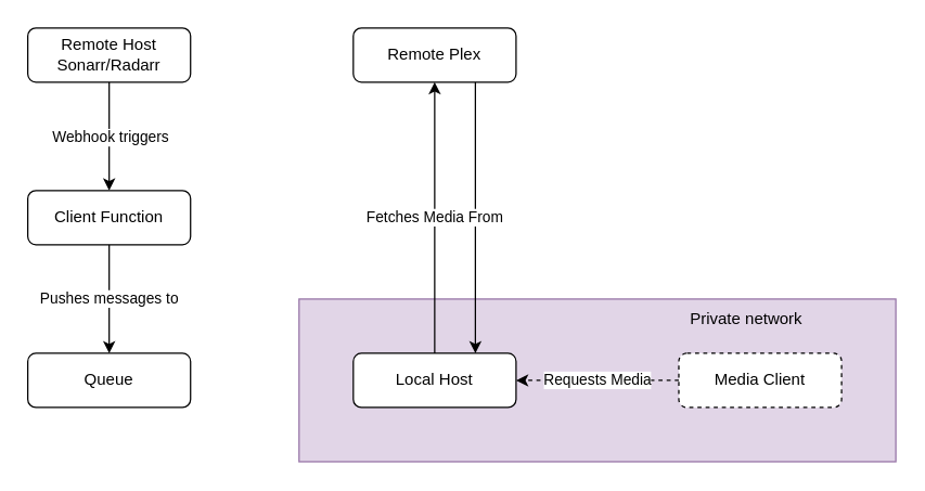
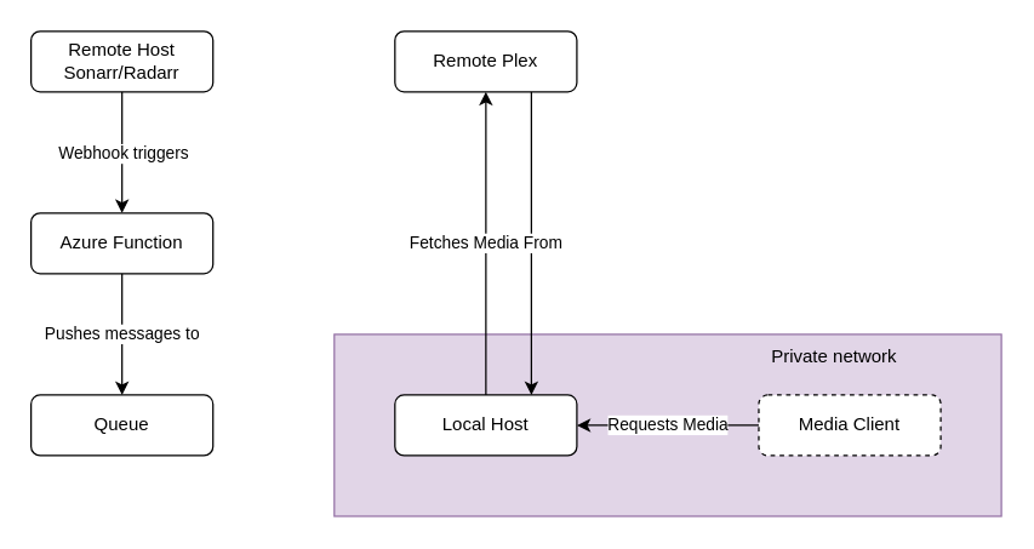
  <mxCell id="0" />
  <mxCell id="1" parent="0" />
  <mxCell id="2" value="" style="rounded=0;whiteSpace=wrap;html=1;fillColor=#e1d5e7;strokeColor=#9673a6;" vertex="1" parent="1"><mxGeometry x="220" y="220" width="440" height="120" as="geometry" /></mxCell>
  <mxCell id="3" style="edgeStyle=orthogonalEdgeStyle;rounded=0;orthogonalLoop=1;jettySize=auto;html=1;exitX=0.5;exitY=1;exitDx=0;exitDy=0;entryX=0.5;entryY=0;entryDx=0;entryDy=0;" edge="1" parent="1" source="5" target="8"><mxGeometry relative="1" as="geometry" /></mxCell>
  <mxCell id="4" value="Webhook triggers" style="edgeLabel;html=1;align=center;verticalAlign=middle;resizable=0;points=[];" vertex="1" connectable="0" parent="3"><mxGeometry x="-0.25" y="3" relative="1" as="geometry"><mxPoint x="-3" y="10" as="offset" /></mxGeometry></mxCell>
  <mxCell id="5" value="Remote Host&lt;br&gt;Sonarr/Radarr" style="rounded=1;whiteSpace=wrap;html=1;" vertex="1" parent="1"><mxGeometry x="20" y="20" width="120" height="40" as="geometry" /></mxCell>
  <mxCell id="6" value="Local Host" style="rounded=1;whiteSpace=wrap;html=1;" vertex="1" parent="1"><mxGeometry x="260" y="260" width="120" height="40" as="geometry" /></mxCell>
  <mxCell id="7" value="Pushes messages to" style="edgeStyle=orthogonalEdgeStyle;rounded=0;orthogonalLoop=1;jettySize=auto;html=1;exitX=0.5;exitY=1;exitDx=0;exitDy=0;entryX=0.5;entryY=0;entryDx=0;entryDy=0;" edge="1" parent="1" source="8" target="9"><mxGeometry relative="1" as="geometry" /></mxCell>
- <mxCell id="8" value="Client Function" style="rounded=1;whiteSpace=wrap;html=1;" vertex="1" parent="1"><mxGeometry x="20" y="140" width="120" height="40" as="geometry" /></mxCell>
+ <mxCell id="8" value="Azure Function" style="rounded=1;whiteSpace=wrap;html=1;" vertex="1" parent="1"><mxGeometry x="20" y="140" width="120" height="40" as="geometry" /></mxCell>
  <mxCell id="9" value="Queue" style="rounded=1;whiteSpace=wrap;html=1;" vertex="1" parent="1"><mxGeometry x="20" y="260" width="120" height="40" as="geometry" /></mxCell>
  <mxCell id="10" style="edgeStyle=orthogonalEdgeStyle;rounded=0;orthogonalLoop=1;jettySize=auto;html=1;exitX=0.75;exitY=1;exitDx=0;exitDy=0;entryX=0.75;entryY=0;entryDx=0;entryDy=0;" edge="1" parent="1" source="11" target="6"><mxGeometry relative="1" as="geometry" /></mxCell>
  <mxCell id="11" value="Remote Plex" style="rounded=1;whiteSpace=wrap;html=1;" vertex="1" parent="1"><mxGeometry x="260" y="20" width="120" height="40" as="geometry" /></mxCell>
  <mxCell id="12" value="Fetches Media From" style="edgeStyle=orthogonalEdgeStyle;rounded=0;orthogonalLoop=1;jettySize=auto;html=1;exitX=0.5;exitY=0;exitDx=0;exitDy=0;entryX=0.5;entryY=1;entryDx=0;entryDy=0;" edge="1" parent="1" source="6" target="11"><mxGeometry relative="1" as="geometry" /></mxCell>
- <mxCell id="13" value="Requests Media" style="edgeStyle=orthogonalEdgeStyle;rounded=0;orthogonalLoop=1;jettySize=auto;html=1;exitX=0;exitY=0.5;exitDx=0;exitDy=0;entryX=1;entryY=0.5;entryDx=0;entryDy=0;dashed=1;" edge="1" parent="1" source="14" target="6"><mxGeometry relative="1" as="geometry" /></mxCell>
+ <mxCell id="13" value="Requests Media" style="edgeStyle=orthogonalEdgeStyle;rounded=0;orthogonalLoop=1;jettySize=auto;html=1;exitX=0;exitY=0.5;exitDx=0;exitDy=0;entryX=1;entryY=0.5;entryDx=0;entryDy=0;" edge="1" parent="1" source="14" target="6"><mxGeometry relative="1" as="geometry" /></mxCell>
  <mxCell id="14" value="Media Client" style="rounded=1;whiteSpace=wrap;html=1;dashed=1;" vertex="1" parent="1"><mxGeometry x="500" y="260" width="120" height="40" as="geometry" /></mxCell>
  <mxCell id="15" value="Private network" style="text;html=1;strokeColor=none;fillColor=none;align=center;verticalAlign=middle;whiteSpace=wrap;rounded=0;" vertex="1" parent="1"><mxGeometry x="450" y="225" width="200" height="20" as="geometry" /></mxCell>
